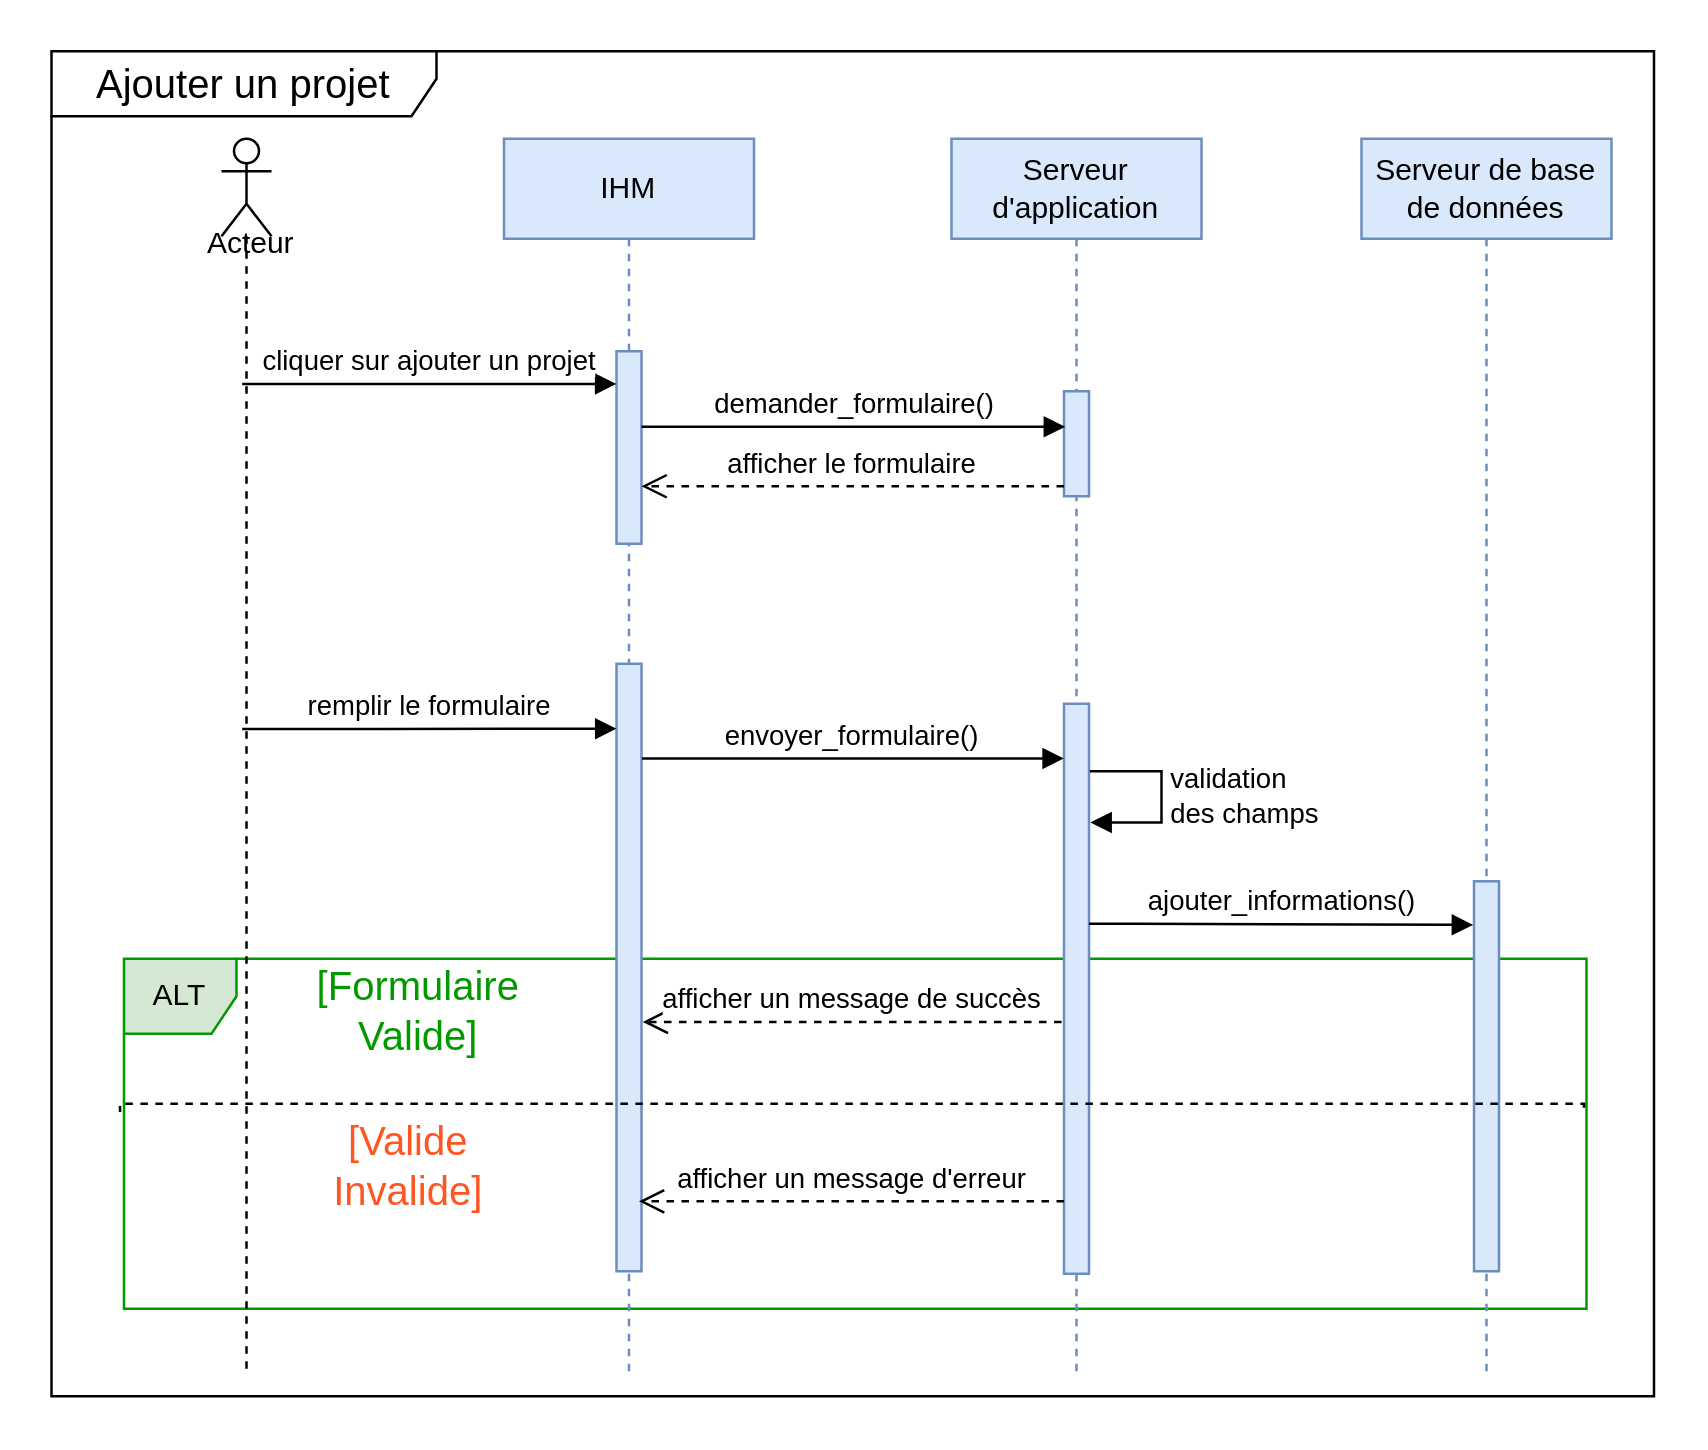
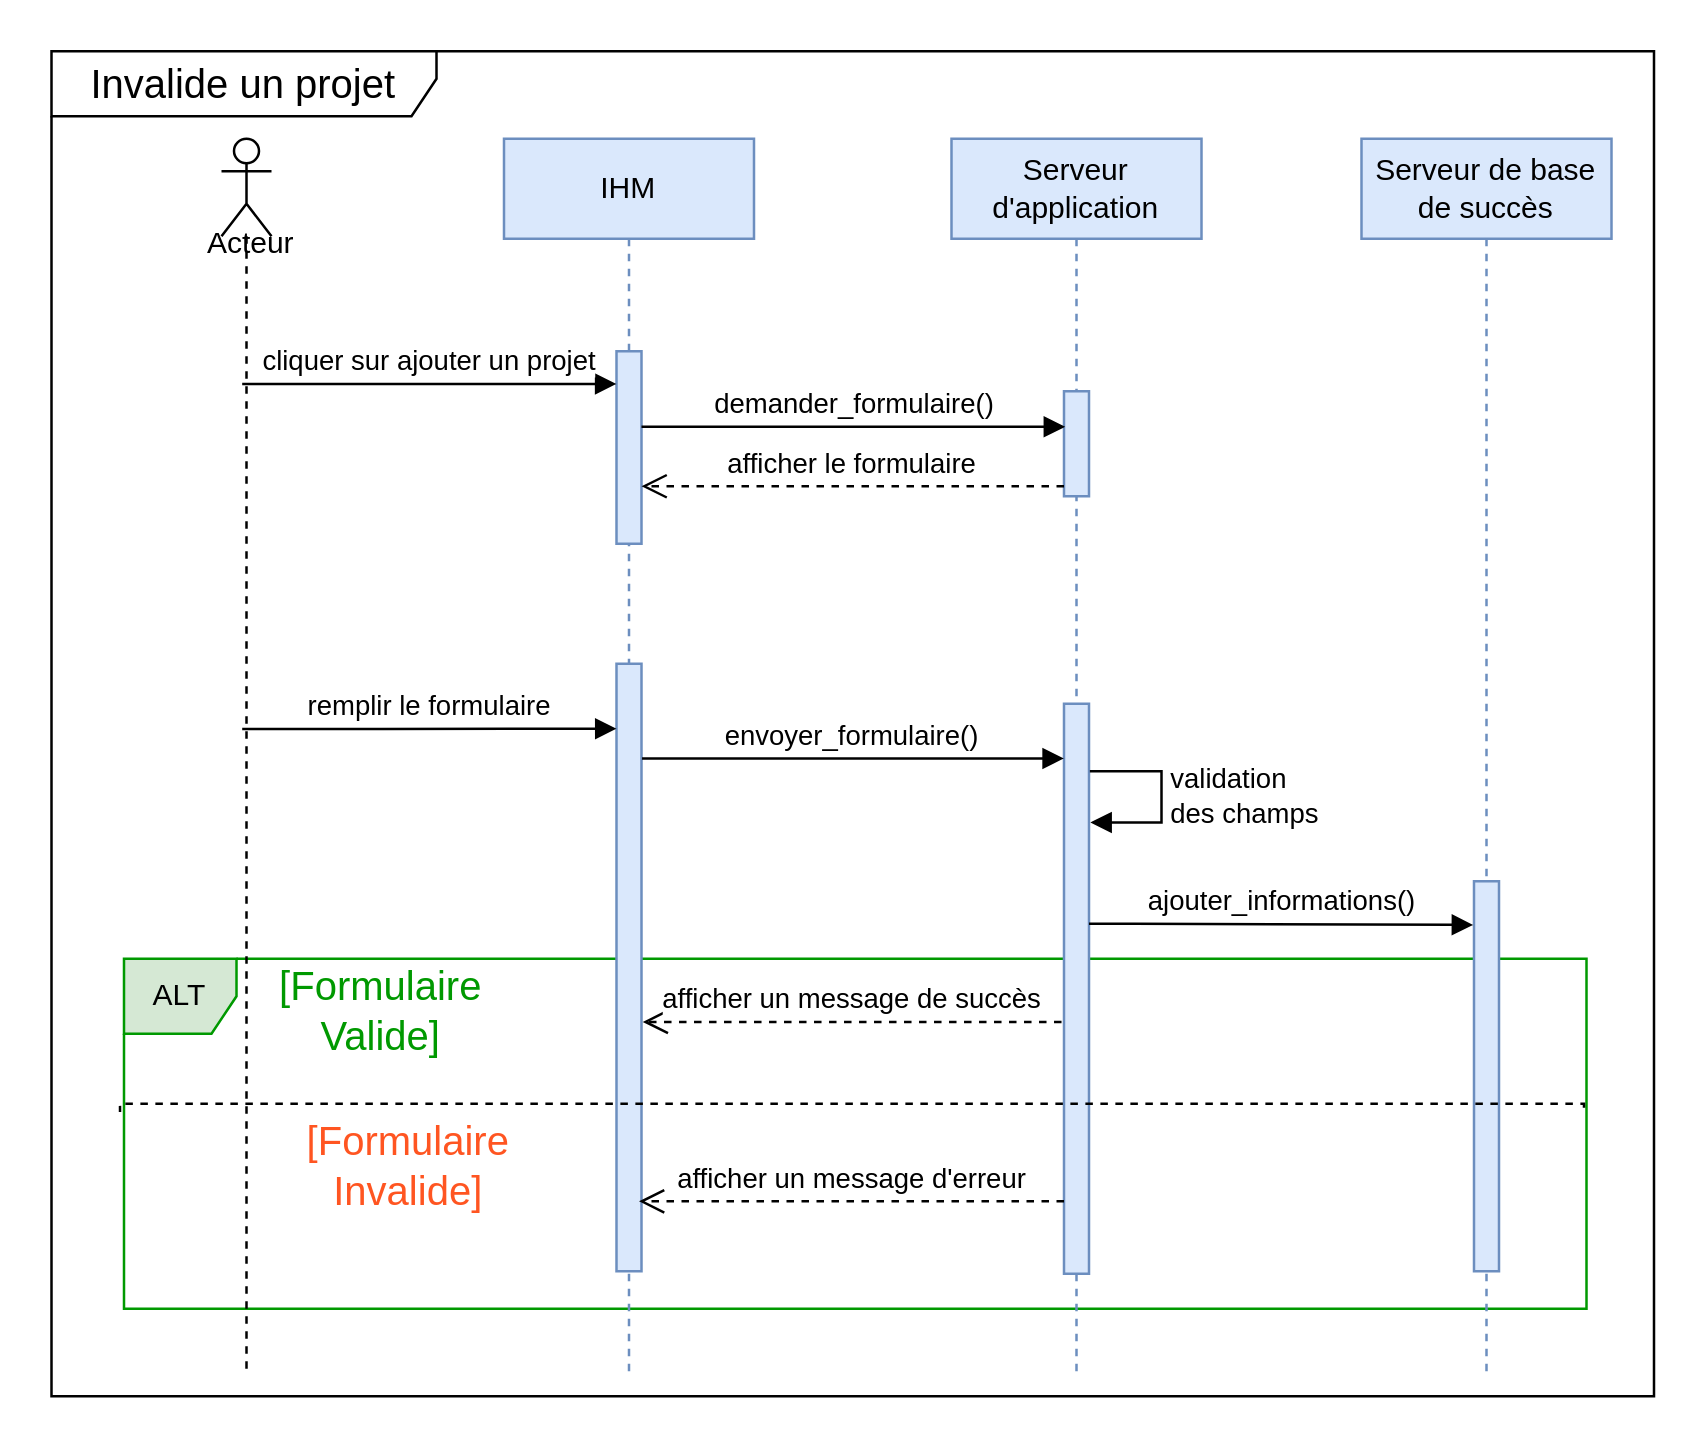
  <mxCell id="0" />
  <mxCell id="1" parent="0" />
- <mxCell id="2" value="Ajouter un projet" style="shape=umlFrame;whiteSpace=wrap;html=1;fontSize=16;width=154;height=26;" parent="1" vertex="1"><mxGeometry x="20" y="20" width="641" height="538" as="geometry" /></mxCell>
+ <mxCell id="2" value="Invalide un projet" style="shape=umlFrame;whiteSpace=wrap;html=1;fontSize=16;width=154;height=26;" parent="1" vertex="1"><mxGeometry x="20" y="20" width="641" height="538" as="geometry" /></mxCell>
  <mxCell id="3" value="" style="group" parent="1" vertex="1" connectable="0"><mxGeometry x="49" y="383" width="585" height="140" as="geometry" /></mxCell>
  <mxCell id="4" value="ALT" style="shape=umlFrame;whiteSpace=wrap;html=1;fillColor=#d5e8d4;strokeColor=#009900;width=45;height=30;" parent="3" vertex="1"><mxGeometry width="585" height="140" as="geometry" /></mxCell>
- <mxCell id="5" value="[Formulaire Valide]" style="text;html=1;strokeColor=none;fillColor=none;align=center;verticalAlign=middle;whiteSpace=wrap;rounded=0;fontSize=16;fontColor=#009900;" parent="3" vertex="1"><mxGeometry x="88" y="14.824" width="60" height="12.104" as="geometry" /></mxCell>
+ <mxCell id="5" value="[Formulaire Valide]" style="text;html=1;strokeColor=none;fillColor=none;align=center;verticalAlign=middle;whiteSpace=wrap;rounded=0;fontSize=16;fontColor=#009900;" parent="3" vertex="1"><mxGeometry x="73" y="14.824" width="60" height="12.104" as="geometry" /></mxCell>
  <mxCell id="6" value="" style="shape=umlLifeline;participant=umlActor;perimeter=lifelinePerimeter;whiteSpace=wrap;html=1;container=1;collapsible=0;recursiveResize=0;verticalAlign=top;spacingTop=36;outlineConnect=0;size=39;" parent="1" vertex="1"><mxGeometry x="88" y="55" width="20" height="492" as="geometry" /></mxCell>
  <mxCell id="7" value="IHM" style="shape=umlLifeline;perimeter=lifelinePerimeter;whiteSpace=wrap;html=1;container=1;collapsible=0;recursiveResize=0;outlineConnect=0;fillColor=#dae8fc;strokeColor=#6c8ebf;" parent="1" vertex="1"><mxGeometry x="201" y="55" width="100" height="496" as="geometry" /></mxCell>
  <mxCell id="8" value="" style="html=1;points=[];perimeter=orthogonalPerimeter;fillColor=#dae8fc;strokeColor=#6c8ebf;" parent="7" vertex="1"><mxGeometry x="45" y="85" width="10" height="77" as="geometry" /></mxCell>
  <mxCell id="9" value="" style="html=1;points=[];perimeter=orthogonalPerimeter;fillColor=#dae8fc;strokeColor=#6c8ebf;" parent="7" vertex="1"><mxGeometry x="45" y="210" width="10" height="243" as="geometry" /></mxCell>
  <mxCell id="10" value="remplir le formulaire" style="html=1;verticalAlign=bottom;endArrow=block;rounded=0;edgeStyle=orthogonalEdgeStyle;" parent="7" edge="1"><mxGeometry relative="1" as="geometry"><mxPoint x="-104.722" y="236.111" as="sourcePoint" /><mxPoint x="45" y="236" as="targetPoint" /><Array as="points"><mxPoint x="-49" y="236" /><mxPoint x="-49" y="236" /></Array></mxGeometry></mxCell>
- <mxCell id="11" value="Serveur de base de données" style="shape=umlLifeline;perimeter=lifelinePerimeter;whiteSpace=wrap;html=1;container=1;collapsible=0;recursiveResize=0;outlineConnect=0;fillColor=#dae8fc;strokeColor=#6c8ebf;" parent="1" vertex="1"><mxGeometry x="544" y="55" width="100" height="494" as="geometry" /></mxCell>
+ <mxCell id="11" value="Serveur de base de succès" style="shape=umlLifeline;perimeter=lifelinePerimeter;whiteSpace=wrap;html=1;container=1;collapsible=0;recursiveResize=0;outlineConnect=0;fillColor=#dae8fc;strokeColor=#6c8ebf;" parent="1" vertex="1"><mxGeometry x="544" y="55" width="100" height="494" as="geometry" /></mxCell>
  <mxCell id="12" value="" style="html=1;points=[];perimeter=orthogonalPerimeter;fillColor=#dae8fc;strokeColor=#6c8ebf;" parent="11" vertex="1"><mxGeometry x="45" y="297" width="10" height="156" as="geometry" /></mxCell>
  <mxCell id="13" value="Serveur d'application" style="shape=umlLifeline;perimeter=lifelinePerimeter;whiteSpace=wrap;html=1;container=1;collapsible=0;recursiveResize=0;outlineConnect=0;fillColor=#dae8fc;strokeColor=#6c8ebf;" parent="1" vertex="1"><mxGeometry x="380" y="55" width="100" height="494" as="geometry" /></mxCell>
  <mxCell id="14" value="" style="html=1;points=[];perimeter=orthogonalPerimeter;fillColor=#dae8fc;strokeColor=#6c8ebf;" parent="13" vertex="1"><mxGeometry x="45" y="101" width="10" height="42" as="geometry" /></mxCell>
  <mxCell id="15" value="" style="html=1;points=[];perimeter=orthogonalPerimeter;fillColor=#dae8fc;strokeColor=#6c8ebf;" parent="13" vertex="1"><mxGeometry x="45" y="226" width="10" height="228" as="geometry" /></mxCell>
  <mxCell id="16" value="validation&lt;br&gt;des champs" style="edgeStyle=orthogonalEdgeStyle;html=1;align=left;spacingLeft=2;endArrow=block;rounded=0;exitX=1.034;exitY=0.02;exitDx=0;exitDy=0;exitPerimeter=0;entryX=1.055;entryY=0.088;entryDx=0;entryDy=0;entryPerimeter=0;" parent="13" edge="1"><mxGeometry relative="1" as="geometry"><mxPoint x="55.34" y="253.02" as="sourcePoint" /><Array as="points"><mxPoint x="84" y="253" /><mxPoint x="84" y="274" /><mxPoint x="56" y="274" /></Array><mxPoint x="55.55" y="273.488" as="targetPoint" /></mxGeometry></mxCell>
  <mxCell id="17" value="cliquer sur ajouter un projet" style="html=1;verticalAlign=bottom;endArrow=block;entryX=-0.004;entryY=0.17;rounded=0;edgeStyle=orthogonalEdgeStyle;entryDx=0;entryDy=0;entryPerimeter=0;" parent="1" target="8" edge="1"><mxGeometry relative="1" as="geometry"><mxPoint x="96.278" y="153.111" as="sourcePoint" /><Array as="points"><mxPoint x="127" y="153" /><mxPoint x="127" y="153" /></Array></mxGeometry></mxCell>
  <mxCell id="18" value="afficher le formulaire" style="html=1;verticalAlign=bottom;endArrow=open;dashed=1;endSize=8;rounded=0;edgeStyle=orthogonalEdgeStyle;" parent="1" source="14" target="8" edge="1"><mxGeometry relative="1" as="geometry"><mxPoint x="158" y="264" as="targetPoint" /><Array as="points"><mxPoint x="380" y="194" /><mxPoint x="380" y="194" /></Array></mxGeometry></mxCell>
  <mxCell id="19" value="demander_formulaire()" style="html=1;verticalAlign=bottom;endArrow=block;rounded=0;entryX=0.045;entryY=0.339;entryDx=0;entryDy=0;entryPerimeter=0;edgeStyle=orthogonalEdgeStyle;" parent="1" source="8" target="14" edge="1"><mxGeometry width="80" relative="1" as="geometry"><mxPoint x="248" y="99" as="sourcePoint" /><mxPoint x="419.92" y="98.517" as="targetPoint" /><Array as="points"><mxPoint x="324" y="171" /></Array></mxGeometry></mxCell>
  <mxCell id="20" value="envoyer_formulaire()" style="html=1;verticalAlign=bottom;endArrow=block;rounded=0;entryX=-0.005;entryY=0.096;entryDx=0;entryDy=0;entryPerimeter=0;edgeStyle=orthogonalEdgeStyle;exitX=1.022;exitY=0.156;exitDx=0;exitDy=0;exitPerimeter=0;" parent="1" source="9" target="15" edge="1"><mxGeometry width="80" relative="1" as="geometry"><mxPoint x="238" y="303.09" as="sourcePoint" /><mxPoint x="411.17" y="303.002" as="targetPoint" /><Array as="points" /></mxGeometry></mxCell>
  <mxCell id="21" value="ajouter_informations()" style="html=1;verticalAlign=bottom;endArrow=block;rounded=0;edgeStyle=orthogonalEdgeStyle;entryX=-0.034;entryY=0.112;entryDx=0;entryDy=0;entryPerimeter=0;" parent="1" target="12" edge="1"><mxGeometry width="80" relative="1" as="geometry"><mxPoint x="435" y="369" as="sourcePoint" /><mxPoint x="579" y="369" as="targetPoint" /><Array as="points"><mxPoint x="453" y="369" /></Array></mxGeometry></mxCell>
  <mxCell id="22" value="afficher un message de succès" style="html=1;verticalAlign=bottom;endArrow=open;dashed=1;endSize=8;rounded=0;edgeStyle=orthogonalEdgeStyle;exitX=-0.099;exitY=0.497;exitDx=0;exitDy=0;exitPerimeter=0;entryX=1.048;entryY=0.532;entryDx=0;entryDy=0;entryPerimeter=0;" parent="1" edge="1"><mxGeometry relative="1" as="geometry"><mxPoint x="256.48" y="408.276" as="targetPoint" /><mxPoint x="424.01" y="408.316" as="sourcePoint" /><Array as="points" /></mxGeometry></mxCell>
  <mxCell id="23" value="afficher un message d'erreur" style="html=1;verticalAlign=bottom;endArrow=open;dashed=1;endSize=8;rounded=0;edgeStyle=orthogonalEdgeStyle;" parent="1" edge="1"><mxGeometry relative="1" as="geometry"><mxPoint x="255" y="480.03" as="targetPoint" /><mxPoint x="425" y="480" as="sourcePoint" /><Array as="points"><mxPoint x="397" y="480.03" /><mxPoint x="397" y="480.03" /></Array></mxGeometry></mxCell>
  <mxCell id="24" value="" style="html=1;verticalAlign=bottom;endArrow=none;dashed=1;endSize=8;rounded=0;entryX=-0.001;entryY=0.704;entryDx=0;entryDy=0;entryPerimeter=0;exitX=1;exitY=0.699;exitDx=0;exitDy=0;exitPerimeter=0;edgeStyle=orthogonalEdgeStyle;endFill=0;" parent="1" edge="1"><mxGeometry relative="1" as="geometry"><mxPoint x="47.415" y="444.288" as="targetPoint" /><mxPoint x="633" y="442.553" as="sourcePoint" /><Array as="points"><mxPoint x="633" y="441" /><mxPoint x="47" y="441" /></Array></mxGeometry></mxCell>
- <mxCell id="25" value="[Valide Invalide]" style="text;html=1;strokeColor=none;fillColor=none;align=center;verticalAlign=middle;whiteSpace=wrap;rounded=0;fontSize=16;fontColor=#FF5521;" parent="1" vertex="1"><mxGeometry x="133" y="451" width="60" height="30" as="geometry" /></mxCell>
+ <mxCell id="25" value="[Formulaire Invalide]" style="text;html=1;strokeColor=none;fillColor=none;align=center;verticalAlign=middle;whiteSpace=wrap;rounded=0;fontSize=16;fontColor=#FF5521;" parent="1" vertex="1"><mxGeometry x="133" y="451" width="60" height="30" as="geometry" /></mxCell>
  <mxCell id="26" value="Acteur" style="text;html=1;strokeColor=none;fillColor=none;align=center;verticalAlign=middle;whiteSpace=wrap;rounded=0;" vertex="1" parent="1"><mxGeometry x="70" y="82" width="60" height="30" as="geometry" /></mxCell>
